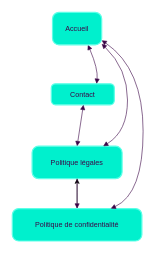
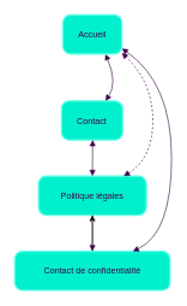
  <mxCell id="0" />
  <mxCell id="1" parent="0" />
- <mxCell id="2" value="Contact" style="rounded=1;arcSize=20;strokeWidth=2;fontColor=#3B0647;fillColor=#00F0CD;strokeColor=#5CFFE7;" parent="1" vertex="1"><mxGeometry x="85" y="139" width="105" height="35" as="geometry" /></mxCell>
+ <mxCell id="2" value="Contact" style="rounded=1;arcSize=20;strokeWidth=2;fontColor=#3B0647;fillColor=#00F0CD;strokeColor=#5CFFE7;" parent="1" vertex="1"><mxGeometry x="85" y="139" width="85" height="54" as="geometry" /></mxCell>
  <mxCell id="3" value="Politique légales" style="rounded=1;arcSize=20;strokeWidth=2;fontColor=#3B0647;fillColor=#00F0CD;strokeColor=#5CFFE7;" parent="1" vertex="1"><mxGeometry x="53" y="243" width="150" height="54" as="geometry" /></mxCell>
  <mxCell id="4" value="" style="edgeStyle=orthogonalEdgeStyle;rounded=0;orthogonalLoop=1;jettySize=auto;html=1;" edge="1" parent="1" source="5" target="3"><mxGeometry relative="1" as="geometry" /></mxCell>
- <mxCell id="5" value="Politique de confidentialité" style="rounded=1;arcSize=20;strokeWidth=2;fontColor=#3B0647;fillColor=#00F0CD;strokeColor=#5CFFE7;" parent="1" vertex="1"><mxGeometry x="20" y="347" width="216" height="54" as="geometry" /></mxCell>
+ <mxCell id="5" value="Contact de confidentialité" style="rounded=1;arcSize=20;strokeWidth=2;fontColor=#3B0647;fillColor=#00F0CD;strokeColor=#5CFFE7;" parent="1" vertex="1"><mxGeometry x="20" y="347" width="216" height="54" as="geometry" /></mxCell>
  <mxCell id="6" value="" style="curved=1;startArrow=block;endArrow=block;exitX=0.72;exitY=0;entryX=0.72;entryY=1;startFill=1;strokeColor=#3B0647;" parent="1" source="2" target="11" edge="1"><mxGeometry relative="1" as="geometry"><Array as="points"><mxPoint x="163" y="114" /></Array></mxGeometry></mxCell>
- <mxCell id="7" value="" style="curved=1;startArrow=block;endArrow=block;exitX=0.79;exitY=0;entryX=1;entryY=0.97;startFill=1;strokeColor=#3B0647;" parent="1" source="3" target="11" edge="1"><mxGeometry relative="1" as="geometry"><Array as="points"><mxPoint x="212" y="218" /><mxPoint x="212" y="114" /></Array></mxGeometry></mxCell>
+ <mxCell id="7" value="" style="curved=1;startArrow=block;endArrow=block;exitX=0.79;exitY=0;entryX=1;entryY=0.97;startFill=1;strokeColor=#3B0647;dashed=1;" parent="1" source="3" target="11" edge="1"><mxGeometry relative="1" as="geometry"><Array as="points"><mxPoint x="212" y="218" /><mxPoint x="212" y="114" /></Array></mxGeometry></mxCell>
  <mxCell id="8" value="" style="curved=1;startArrow=block;endArrow=block;exitX=0.76;exitY=0;entryX=1;entryY=0.86;startFill=1;strokeColor=#3B0647;" parent="1" source="5" target="11" edge="1"><mxGeometry relative="1" as="geometry"><Array as="points"><mxPoint x="238" y="322" /><mxPoint x="238" y="114" /></Array></mxGeometry></mxCell>
  <mxCell id="9" value="" style="startArrow=block;endArrow=block;exitX=0.5;exitY=0;entryX=0.51;entryY=1;exitDx=0;exitDy=0;entryDx=0;entryDy=0;strokeColor=#3B0647;" parent="1" source="3" target="2" edge="1"><mxGeometry relative="1" as="geometry" /></mxCell>
  <mxCell id="10" value="" style="curved=1;startArrow=none;endArrow=block;exitX=0.5;exitY=1;entryX=0.5;entryY=0;strokeColor=#3B0647;" parent="1" source="3" target="5" edge="1"><mxGeometry relative="1" as="geometry"><Array as="points" /></mxGeometry></mxCell>
  <mxCell id="11" value="Accueil" style="rounded=1;arcSize=20;strokeWidth=2;fontColor=#3B0647;fillColor=#00F0CD;strokeColor=#5CFFE7;" parent="1" vertex="1"><mxGeometry x="87" y="20" width="82" height="54" as="geometry" /></mxCell>
